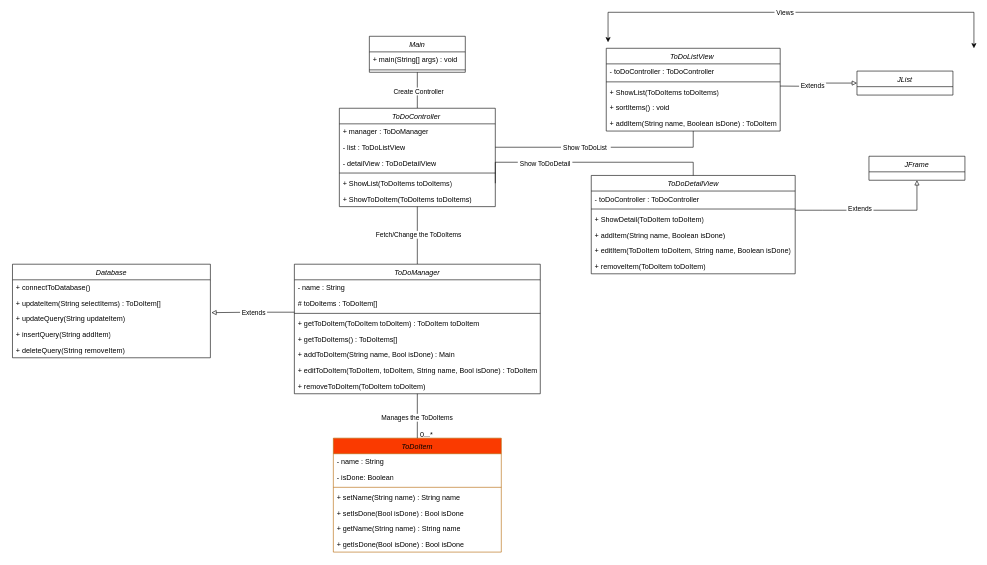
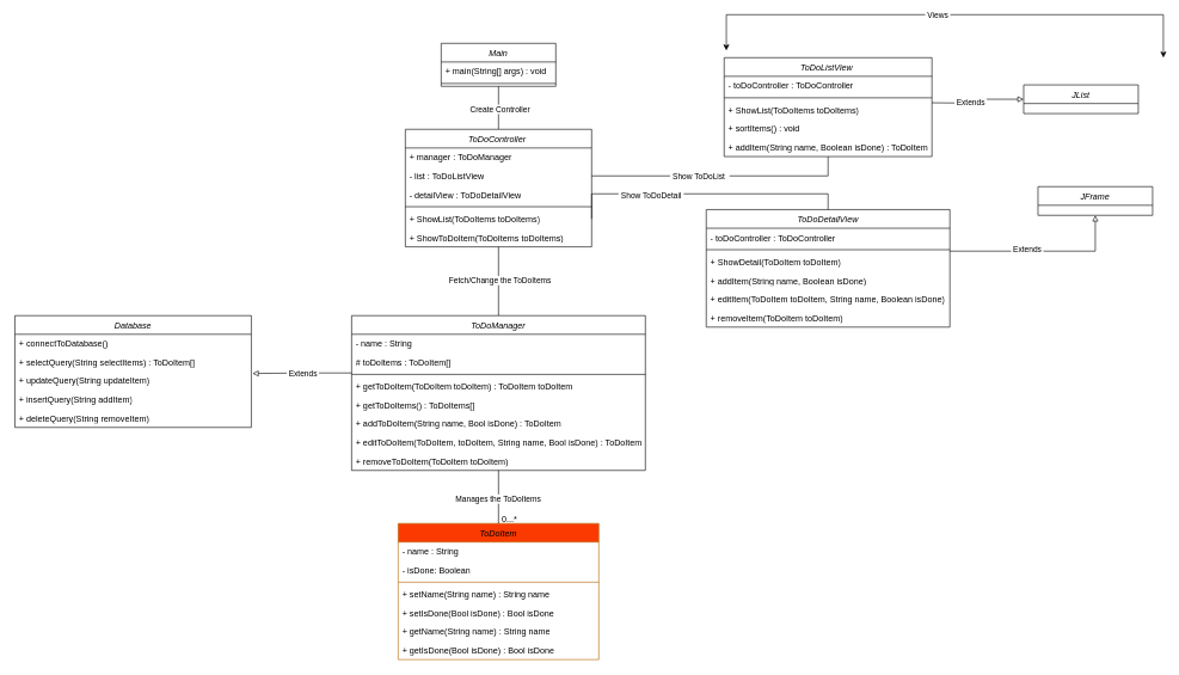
  <mxCell id="0" />
  <mxCell id="1" parent="0" />
  <mxCell id="2" style="edgeStyle=orthogonalEdgeStyle;rounded=0;orthogonalLoop=1;jettySize=auto;html=1;entryX=0.5;entryY=0;entryDx=0;entryDy=0;endArrow=none;endFill=0;" parent="1" source="4" target="9" edge="1"><mxGeometry relative="1" as="geometry" /></mxCell>
  <mxCell id="3" value="Create Controller" style="edgeLabel;html=1;align=center;verticalAlign=middle;resizable=0;points=[];" parent="2" vertex="1" connectable="0"><mxGeometry x="0.022" y="1" relative="1" as="geometry"><mxPoint as="offset" /></mxGeometry></mxCell>
  <mxCell id="4" value="&lt;span style=&quot;font-weight: normal;&quot;&gt;&lt;i&gt;Main&lt;/i&gt;&lt;/span&gt;" style="swimlane;fontStyle=1;align=center;verticalAlign=top;childLayout=stackLayout;horizontal=1;startSize=26;horizontalStack=0;resizeParent=1;resizeParentMax=0;resizeLast=0;collapsible=1;marginBottom=0;whiteSpace=wrap;html=1;" parent="1" vertex="1"><mxGeometry x="615" y="60" width="160" height="60" as="geometry" /></mxCell>
  <mxCell id="5" value="+ main(String[] args) : void" style="text;strokeColor=none;fillColor=none;align=left;verticalAlign=top;spacingLeft=4;spacingRight=4;overflow=hidden;rotatable=0;points=[[0,0.5],[1,0.5]];portConstraint=eastwest;whiteSpace=wrap;html=1;" parent="4" vertex="1"><mxGeometry y="26" width="160" height="26" as="geometry" /></mxCell>
  <mxCell id="6" value="" style="line;strokeWidth=1;fillColor=none;align=left;verticalAlign=middle;spacingTop=-1;spacingLeft=3;spacingRight=3;rotatable=0;labelPosition=right;points=[];portConstraint=eastwest;strokeColor=inherit;" parent="4" vertex="1"><mxGeometry y="52" width="160" height="8" as="geometry" /></mxCell>
  <mxCell id="7" style="edgeStyle=orthogonalEdgeStyle;rounded=0;orthogonalLoop=1;jettySize=auto;html=1;entryX=0.5;entryY=0;entryDx=0;entryDy=0;endArrow=none;endFill=0;" parent="1" source="9" target="41" edge="1"><mxGeometry relative="1" as="geometry" /></mxCell>
  <mxCell id="8" value="Fetch/Change the ToDoItems" style="edgeLabel;html=1;align=center;verticalAlign=middle;resizable=0;points=[];" parent="7" vertex="1" connectable="0"><mxGeometry x="-0.045" y="1" relative="1" as="geometry"><mxPoint as="offset" /></mxGeometry></mxCell>
  <mxCell id="9" value="&lt;span style=&quot;font-weight: normal;&quot;&gt;&lt;i&gt;ToDoController&amp;nbsp;&lt;/i&gt;&lt;/span&gt;" style="swimlane;fontStyle=1;align=center;verticalAlign=top;childLayout=stackLayout;horizontal=1;startSize=26;horizontalStack=0;resizeParent=1;resizeParentMax=0;resizeLast=0;collapsible=1;marginBottom=0;whiteSpace=wrap;html=1;" parent="1" vertex="1"><mxGeometry x="565" y="180" width="260" height="164" as="geometry"><mxRectangle x="-80" y="240" width="200" height="30" as="alternateBounds" /></mxGeometry></mxCell>
  <mxCell id="10" value="+ manager : ToDoManager" style="text;strokeColor=none;fillColor=none;align=left;verticalAlign=top;spacingLeft=4;spacingRight=4;overflow=hidden;rotatable=0;points=[[0,0.5],[1,0.5]];portConstraint=eastwest;whiteSpace=wrap;html=1;" parent="9" vertex="1"><mxGeometry y="26" width="260" height="26" as="geometry" /></mxCell>
  <mxCell id="11" value="- list : ToDoListView" style="text;strokeColor=none;fillColor=none;align=left;verticalAlign=top;spacingLeft=4;spacingRight=4;overflow=hidden;rotatable=0;points=[[0,0.5],[1,0.5]];portConstraint=eastwest;whiteSpace=wrap;html=1;" parent="9" vertex="1"><mxGeometry y="52" width="260" height="26" as="geometry" /></mxCell>
  <mxCell id="12" value="- detailView : ToDoDetailView" style="text;strokeColor=none;fillColor=none;align=left;verticalAlign=top;spacingLeft=4;spacingRight=4;overflow=hidden;rotatable=0;points=[[0,0.5],[1,0.5]];portConstraint=eastwest;whiteSpace=wrap;html=1;" parent="9" vertex="1"><mxGeometry y="78" width="260" height="26" as="geometry" /></mxCell>
  <mxCell id="13" value="" style="line;strokeWidth=1;fillColor=none;align=left;verticalAlign=middle;spacingTop=-1;spacingLeft=3;spacingRight=3;rotatable=0;labelPosition=right;points=[];portConstraint=eastwest;strokeColor=inherit;" parent="9" vertex="1"><mxGeometry y="104" width="260" height="8" as="geometry" /></mxCell>
  <mxCell id="14" value="+ ShowList(ToDoItems toDoItems)" style="text;strokeColor=none;fillColor=none;align=left;verticalAlign=top;spacingLeft=4;spacingRight=4;overflow=hidden;rotatable=0;points=[[0,0.5],[1,0.5]];portConstraint=eastwest;whiteSpace=wrap;html=1;" parent="9" vertex="1"><mxGeometry y="112" width="260" height="26" as="geometry" /></mxCell>
  <mxCell id="15" value="+ ShowToDoItem(ToDoItems toDoItems)" style="text;strokeColor=none;fillColor=none;align=left;verticalAlign=top;spacingLeft=4;spacingRight=4;overflow=hidden;rotatable=0;points=[[0,0.5],[1,0.5]];portConstraint=eastwest;whiteSpace=wrap;html=1;" parent="9" vertex="1"><mxGeometry y="138" width="260" height="26" as="geometry" /></mxCell>
  <mxCell id="16" value="&lt;span style=&quot;font-weight: normal;&quot;&gt;&lt;i&gt;ToDoListView&amp;nbsp;&lt;/i&gt;&lt;/span&gt;" style="swimlane;fontStyle=1;align=center;verticalAlign=top;childLayout=stackLayout;horizontal=1;startSize=26;horizontalStack=0;resizeParent=1;resizeParentMax=0;resizeLast=0;collapsible=1;marginBottom=0;whiteSpace=wrap;html=1;" parent="1" vertex="1"><mxGeometry x="1010" y="80" width="290" height="138" as="geometry" /></mxCell>
  <mxCell id="17" value="- toDoController : ToDoController" style="text;strokeColor=none;fillColor=none;align=left;verticalAlign=top;spacingLeft=4;spacingRight=4;overflow=hidden;rotatable=0;points=[[0,0.5],[1,0.5]];portConstraint=eastwest;whiteSpace=wrap;html=1;" parent="16" vertex="1"><mxGeometry y="26" width="290" height="26" as="geometry" /></mxCell>
  <mxCell id="18" value="" style="line;strokeWidth=1;fillColor=none;align=left;verticalAlign=middle;spacingTop=-1;spacingLeft=3;spacingRight=3;rotatable=0;labelPosition=right;points=[];portConstraint=eastwest;strokeColor=inherit;" parent="16" vertex="1"><mxGeometry y="52" width="290" height="8" as="geometry" /></mxCell>
  <mxCell id="19" value="+ ShowList(ToDoItems toDoItems)" style="text;strokeColor=none;fillColor=none;align=left;verticalAlign=top;spacingLeft=4;spacingRight=4;overflow=hidden;rotatable=0;points=[[0,0.5],[1,0.5]];portConstraint=eastwest;whiteSpace=wrap;html=1;" parent="16" vertex="1"><mxGeometry y="60" width="290" height="26" as="geometry" /></mxCell>
  <mxCell id="20" value="+ sortItems() : void" style="text;strokeColor=none;fillColor=none;align=left;verticalAlign=top;spacingLeft=4;spacingRight=4;overflow=hidden;rotatable=0;points=[[0,0.5],[1,0.5]];portConstraint=eastwest;whiteSpace=wrap;html=1;" parent="16" vertex="1"><mxGeometry y="86" width="290" height="26" as="geometry" /></mxCell>
  <mxCell id="21" value="+ addItem(String name, Boolean isDone) : ToDoItem" style="text;strokeColor=none;fillColor=none;align=left;verticalAlign=top;spacingLeft=4;spacingRight=4;overflow=hidden;rotatable=0;points=[[0,0.5],[1,0.5]];portConstraint=eastwest;whiteSpace=wrap;html=1;" parent="16" vertex="1"><mxGeometry y="112" width="290" height="26" as="geometry" /></mxCell>
  <mxCell id="22" style="edgeStyle=orthogonalEdgeStyle;rounded=0;orthogonalLoop=1;jettySize=auto;html=1;endArrow=block;endFill=0;" parent="1" source="24" target="54" edge="1"><mxGeometry relative="1" as="geometry"><Array as="points"><mxPoint x="1370" y="350" /><mxPoint x="1370" y="350" /></Array></mxGeometry></mxCell>
  <mxCell id="23" value="&amp;nbsp;Extends&amp;nbsp;" style="edgeLabel;html=1;align=center;verticalAlign=middle;resizable=0;points=[];" parent="22" vertex="1" connectable="0"><mxGeometry x="-0.143" y="3" relative="1" as="geometry"><mxPoint x="-1" as="offset" /></mxGeometry></mxCell>
  <mxCell id="24" value="&lt;span style=&quot;font-weight: normal;&quot;&gt;&lt;i&gt;ToDoDetailView&lt;/i&gt;&lt;/span&gt;" style="swimlane;fontStyle=1;align=center;verticalAlign=top;childLayout=stackLayout;horizontal=1;startSize=26;horizontalStack=0;resizeParent=1;resizeParentMax=0;resizeLast=0;collapsible=1;marginBottom=0;whiteSpace=wrap;html=1;" parent="1" vertex="1"><mxGeometry x="985" y="292" width="340" height="164" as="geometry" /></mxCell>
  <mxCell id="25" value="- toDoController : ToDoController&amp;nbsp;" style="text;strokeColor=none;fillColor=none;align=left;verticalAlign=top;spacingLeft=4;spacingRight=4;overflow=hidden;rotatable=0;points=[[0,0.5],[1,0.5]];portConstraint=eastwest;whiteSpace=wrap;html=1;" parent="24" vertex="1"><mxGeometry y="26" width="340" height="26" as="geometry" /></mxCell>
  <mxCell id="26" value="" style="line;strokeWidth=1;fillColor=none;align=left;verticalAlign=middle;spacingTop=-1;spacingLeft=3;spacingRight=3;rotatable=0;labelPosition=right;points=[];portConstraint=eastwest;strokeColor=inherit;" parent="24" vertex="1"><mxGeometry y="52" width="340" height="8" as="geometry" /></mxCell>
  <mxCell id="27" value="+ ShowDetail(ToDoItem toDoItem)" style="text;strokeColor=none;fillColor=none;align=left;verticalAlign=top;spacingLeft=4;spacingRight=4;overflow=hidden;rotatable=0;points=[[0,0.5],[1,0.5]];portConstraint=eastwest;whiteSpace=wrap;html=1;" parent="24" vertex="1"><mxGeometry y="60" width="340" height="26" as="geometry" /></mxCell>
  <mxCell id="28" value="+ addItem(String name, Boolean isDone)" style="text;strokeColor=none;fillColor=none;align=left;verticalAlign=top;spacingLeft=4;spacingRight=4;overflow=hidden;rotatable=0;points=[[0,0.5],[1,0.5]];portConstraint=eastwest;whiteSpace=wrap;html=1;" parent="24" vertex="1"><mxGeometry y="86" width="340" height="26" as="geometry" /></mxCell>
  <mxCell id="29" value="+ editItem(ToDoItem toDoItem, String name, Boolean isDone)" style="text;strokeColor=none;fillColor=none;align=left;verticalAlign=top;spacingLeft=4;spacingRight=4;overflow=hidden;rotatable=0;points=[[0,0.5],[1,0.5]];portConstraint=eastwest;whiteSpace=wrap;html=1;" parent="24" vertex="1"><mxGeometry y="112" width="340" height="26" as="geometry" /></mxCell>
  <mxCell id="30" value="+ removeItem(ToDoItem toDoItem)" style="text;strokeColor=none;fillColor=none;align=left;verticalAlign=top;spacingLeft=4;spacingRight=4;overflow=hidden;rotatable=0;points=[[0,0.5],[1,0.5]];portConstraint=eastwest;whiteSpace=wrap;html=1;" parent="24" vertex="1"><mxGeometry y="138" width="340" height="26" as="geometry" /></mxCell>
  <mxCell id="31" value="&lt;span style=&quot;font-weight: normal;&quot;&gt;&lt;i&gt;ToDoItem&lt;/i&gt;&lt;/span&gt;" style="swimlane;fontStyle=1;align=center;verticalAlign=top;childLayout=stackLayout;horizontal=1;startSize=26;horizontalStack=0;resizeParent=1;resizeParentMax=0;resizeLast=0;collapsible=1;marginBottom=0;whiteSpace=wrap;html=1;fillColor=#FA3A00;strokeColor=#b46504;" parent="1" vertex="1"><mxGeometry x="555" y="730" width="280" height="190" as="geometry" /></mxCell>
  <mxCell id="32" value="- name : String" style="text;strokeColor=none;fillColor=none;align=left;verticalAlign=top;spacingLeft=4;spacingRight=4;overflow=hidden;rotatable=0;points=[[0,0.5],[1,0.5]];portConstraint=eastwest;whiteSpace=wrap;html=1;" parent="31" vertex="1"><mxGeometry y="26" width="280" height="26" as="geometry" /></mxCell>
  <mxCell id="33" value="- isDone: Boolean" style="text;strokeColor=none;fillColor=none;align=left;verticalAlign=top;spacingLeft=4;spacingRight=4;overflow=hidden;rotatable=0;points=[[0,0.5],[1,0.5]];portConstraint=eastwest;whiteSpace=wrap;html=1;" parent="31" vertex="1"><mxGeometry y="52" width="280" height="26" as="geometry" /></mxCell>
  <mxCell id="34" value="" style="line;strokeWidth=1;fillColor=none;align=left;verticalAlign=middle;spacingTop=-1;spacingLeft=3;spacingRight=3;rotatable=0;labelPosition=right;points=[];portConstraint=eastwest;strokeColor=inherit;" parent="31" vertex="1"><mxGeometry y="78" width="280" height="8" as="geometry" /></mxCell>
  <mxCell id="35" value="+ setName(String name) : String name" style="text;strokeColor=none;fillColor=none;align=left;verticalAlign=top;spacingLeft=4;spacingRight=4;overflow=hidden;rotatable=0;points=[[0,0.5],[1,0.5]];portConstraint=eastwest;whiteSpace=wrap;html=1;" parent="31" vertex="1"><mxGeometry y="86" width="280" height="26" as="geometry" /></mxCell>
  <mxCell id="36" value="+ setIsDone(Bool isDone) : Bool isDone" style="text;strokeColor=none;fillColor=none;align=left;verticalAlign=top;spacingLeft=4;spacingRight=4;overflow=hidden;rotatable=0;points=[[0,0.5],[1,0.5]];portConstraint=eastwest;whiteSpace=wrap;html=1;" parent="31" vertex="1"><mxGeometry y="112" width="280" height="26" as="geometry" /></mxCell>
  <mxCell id="37" value="+ getName(String name) : String name" style="text;strokeColor=none;fillColor=none;align=left;verticalAlign=top;spacingLeft=4;spacingRight=4;overflow=hidden;rotatable=0;points=[[0,0.5],[1,0.5]];portConstraint=eastwest;whiteSpace=wrap;html=1;" parent="31" vertex="1"><mxGeometry y="138" width="280" height="26" as="geometry" /></mxCell>
  <mxCell id="38" value="+ getIsDone(Bool isDone) : Bool isDone" style="text;strokeColor=none;fillColor=none;align=left;verticalAlign=top;spacingLeft=4;spacingRight=4;overflow=hidden;rotatable=0;points=[[0,0.5],[1,0.5]];portConstraint=eastwest;whiteSpace=wrap;html=1;" parent="31" vertex="1"><mxGeometry y="164" width="280" height="26" as="geometry" /></mxCell>
  <mxCell id="39" style="edgeStyle=orthogonalEdgeStyle;rounded=0;orthogonalLoop=1;jettySize=auto;html=1;entryX=0.5;entryY=0;entryDx=0;entryDy=0;endArrow=none;endFill=0;" parent="1" source="41" target="31" edge="1"><mxGeometry relative="1" as="geometry" /></mxCell>
  <mxCell id="40" value="Manages the ToDoItems&amp;nbsp;" style="edgeLabel;html=1;align=center;verticalAlign=middle;resizable=0;points=[];" parent="39" vertex="1" connectable="0"><mxGeometry x="0.062" relative="1" as="geometry"><mxPoint as="offset" /></mxGeometry></mxCell>
  <mxCell id="41" value="&lt;span style=&quot;font-weight: normal;&quot;&gt;&lt;i&gt;ToDoManager&lt;/i&gt;&lt;/span&gt;" style="swimlane;fontStyle=1;align=center;verticalAlign=top;childLayout=stackLayout;horizontal=1;startSize=26;horizontalStack=0;resizeParent=1;resizeParentMax=0;resizeLast=0;collapsible=1;marginBottom=0;whiteSpace=wrap;html=1;" parent="1" vertex="1"><mxGeometry x="490" y="440" width="410" height="216" as="geometry"><mxRectangle x="-80" y="240" width="200" height="30" as="alternateBounds" /></mxGeometry></mxCell>
  <mxCell id="42" value="- name : String" style="text;strokeColor=none;fillColor=none;align=left;verticalAlign=top;spacingLeft=4;spacingRight=4;overflow=hidden;rotatable=0;points=[[0,0.5],[1,0.5]];portConstraint=eastwest;whiteSpace=wrap;html=1;" parent="41" vertex="1"><mxGeometry y="26" width="410" height="26" as="geometry" /></mxCell>
  <mxCell id="43" value="# toDoItems : ToDoItem[]" style="text;strokeColor=none;fillColor=none;align=left;verticalAlign=top;spacingLeft=4;spacingRight=4;overflow=hidden;rotatable=0;points=[[0,0.5],[1,0.5]];portConstraint=eastwest;whiteSpace=wrap;html=1;" parent="41" vertex="1"><mxGeometry y="52" width="410" height="26" as="geometry" /></mxCell>
  <mxCell id="44" value="" style="line;strokeWidth=1;fillColor=none;align=left;verticalAlign=middle;spacingTop=-1;spacingLeft=3;spacingRight=3;rotatable=0;labelPosition=right;points=[];portConstraint=eastwest;strokeColor=inherit;" parent="41" vertex="1"><mxGeometry y="78" width="410" height="8" as="geometry" /></mxCell>
  <mxCell id="45" value="+ getToDoItem(ToDoItem toDoItem) : ToDoItem toDoItem" style="text;strokeColor=none;fillColor=none;align=left;verticalAlign=top;spacingLeft=4;spacingRight=4;overflow=hidden;rotatable=0;points=[[0,0.5],[1,0.5]];portConstraint=eastwest;whiteSpace=wrap;html=1;" parent="41" vertex="1"><mxGeometry y="86" width="410" height="26" as="geometry" /></mxCell>
  <mxCell id="46" value="+ getToDoItems() : ToDoItems[]" style="text;strokeColor=none;fillColor=none;align=left;verticalAlign=top;spacingLeft=4;spacingRight=4;overflow=hidden;rotatable=0;points=[[0,0.5],[1,0.5]];portConstraint=eastwest;whiteSpace=wrap;html=1;" parent="41" vertex="1"><mxGeometry y="112" width="410" height="26" as="geometry" /></mxCell>
- <mxCell id="47" value="+ addToDoItem(String name, Bool isDone) : Main" style="text;strokeColor=none;fillColor=none;align=left;verticalAlign=top;spacingLeft=4;spacingRight=4;overflow=hidden;rotatable=0;points=[[0,0.5],[1,0.5]];portConstraint=eastwest;whiteSpace=wrap;html=1;" parent="41" vertex="1"><mxGeometry y="138" width="410" height="26" as="geometry" /></mxCell>
+ <mxCell id="47" value="+ addToDoItem(String name, Bool isDone) : ToDoItem" style="text;strokeColor=none;fillColor=none;align=left;verticalAlign=top;spacingLeft=4;spacingRight=4;overflow=hidden;rotatable=0;points=[[0,0.5],[1,0.5]];portConstraint=eastwest;whiteSpace=wrap;html=1;" parent="41" vertex="1"><mxGeometry y="138" width="410" height="26" as="geometry" /></mxCell>
  <mxCell id="48" value="+ editToDoItem(ToDoItem, toDoItem, String name, Bool isDone) : ToDoItem" style="text;strokeColor=none;fillColor=none;align=left;verticalAlign=top;spacingLeft=4;spacingRight=4;overflow=hidden;rotatable=0;points=[[0,0.5],[1,0.5]];portConstraint=eastwest;whiteSpace=wrap;html=1;" parent="41" vertex="1"><mxGeometry y="164" width="410" height="26" as="geometry" /></mxCell>
  <mxCell id="49" value="+ removeToDoItem(ToDoItem toDoItem)" style="text;strokeColor=none;fillColor=none;align=left;verticalAlign=top;spacingLeft=4;spacingRight=4;overflow=hidden;rotatable=0;points=[[0,0.5],[1,0.5]];portConstraint=eastwest;whiteSpace=wrap;html=1;" parent="41" vertex="1"><mxGeometry y="190" width="410" height="26" as="geometry" /></mxCell>
  <mxCell id="50" style="edgeStyle=orthogonalEdgeStyle;rounded=0;orthogonalLoop=1;jettySize=auto;html=1;exitX=1;exitY=0.5;exitDx=0;exitDy=0;endArrow=none;endFill=0;" parent="1" source="11" target="16" edge="1"><mxGeometry relative="1" as="geometry" /></mxCell>
  <mxCell id="51" value="&amp;nbsp;Show ToDoList&amp;nbsp;&amp;nbsp;" style="edgeLabel;html=1;align=center;verticalAlign=middle;resizable=0;points=[];" parent="50" vertex="1" connectable="0"><mxGeometry x="-0.153" y="-1" relative="1" as="geometry"><mxPoint x="-1" y="-1" as="offset" /></mxGeometry></mxCell>
  <mxCell id="52" style="edgeStyle=orthogonalEdgeStyle;rounded=0;orthogonalLoop=1;jettySize=auto;html=1;exitX=1;exitY=0.5;exitDx=0;exitDy=0;endArrow=none;endFill=0;" parent="1" source="14" target="24" edge="1"><mxGeometry relative="1" as="geometry"><Array as="points"><mxPoint x="825" y="270" /><mxPoint x="1155" y="270" /></Array></mxGeometry></mxCell>
  <mxCell id="53" value="&amp;nbsp;Show ToDoDetail&amp;nbsp;" style="edgeLabel;html=1;align=center;verticalAlign=middle;resizable=0;points=[];" parent="52" vertex="1" connectable="0"><mxGeometry x="-0.394" y="-3" relative="1" as="geometry"><mxPoint y="-2" as="offset" /></mxGeometry></mxCell>
  <mxCell id="54" value="&lt;span style=&quot;font-weight: normal;&quot;&gt;&lt;i&gt;JFrame&lt;/i&gt;&lt;/span&gt;" style="swimlane;fontStyle=1;align=center;verticalAlign=top;childLayout=stackLayout;horizontal=1;startSize=26;horizontalStack=0;resizeParent=1;resizeParentMax=0;resizeLast=0;collapsible=1;marginBottom=0;whiteSpace=wrap;html=1;" parent="1" vertex="1"><mxGeometry x="1448" y="260" width="160" height="40" as="geometry" /></mxCell>
  <mxCell id="55" value="&lt;span style=&quot;font-weight: normal;&quot;&gt;&lt;i&gt;JList&lt;/i&gt;&lt;/span&gt;" style="swimlane;fontStyle=1;align=center;verticalAlign=top;childLayout=stackLayout;horizontal=1;startSize=26;horizontalStack=0;resizeParent=1;resizeParentMax=0;resizeLast=0;collapsible=1;marginBottom=0;whiteSpace=wrap;html=1;" parent="1" vertex="1"><mxGeometry x="1428" y="118" width="160" height="40" as="geometry" /></mxCell>
  <mxCell id="56" style="edgeStyle=orthogonalEdgeStyle;rounded=0;orthogonalLoop=1;jettySize=auto;html=1;endArrow=block;endFill=0;" parent="1" target="55" edge="1"><mxGeometry relative="1" as="geometry"><mxPoint x="1300" y="143" as="sourcePoint" /></mxGeometry></mxCell>
  <mxCell id="57" value="&amp;nbsp;Extends&amp;nbsp;" style="edgeLabel;html=1;align=center;verticalAlign=middle;resizable=0;points=[];" parent="56" vertex="1" connectable="0"><mxGeometry x="-0.199" y="1" relative="1" as="geometry"><mxPoint as="offset" /></mxGeometry></mxCell>
  <mxCell id="58" value="" style="endArrow=classic;html=1;rounded=0;endFill=1;startArrow=classic;startFill=1;" parent="1" edge="1"><mxGeometry width="50" height="50" relative="1" as="geometry"><mxPoint x="1013" y="70" as="sourcePoint" /><mxPoint x="1623" y="80" as="targetPoint" /><Array as="points"><mxPoint x="1013" y="20" /><mxPoint x="1623" y="20" /></Array></mxGeometry></mxCell>
  <mxCell id="59" value="&amp;nbsp;Views&amp;nbsp;" style="edgeLabel;html=1;align=center;verticalAlign=middle;resizable=0;points=[];" parent="58" vertex="1" connectable="0"><mxGeometry x="-0.047" relative="1" as="geometry"><mxPoint x="1" as="offset" /></mxGeometry></mxCell>
  <mxCell id="60" value="0...*" style="text;html=1;align=center;verticalAlign=middle;resizable=0;points=[];autosize=1;strokeColor=none;fillColor=none;" parent="1" vertex="1"><mxGeometry x="690" y="710" width="40" height="30" as="geometry" /></mxCell>
  <mxCell id="61" value="&lt;span style=&quot;font-weight: normal;&quot;&gt;&lt;i&gt;Database&lt;/i&gt;&lt;/span&gt;" style="swimlane;fontStyle=1;align=center;verticalAlign=top;childLayout=stackLayout;horizontal=1;startSize=26;horizontalStack=0;resizeParent=1;resizeParentMax=0;resizeLast=0;collapsible=1;marginBottom=0;whiteSpace=wrap;html=1;" parent="1" vertex="1"><mxGeometry x="20" y="440" width="330" height="156" as="geometry"><mxRectangle x="-80" y="240" width="200" height="30" as="alternateBounds" /></mxGeometry></mxCell>
  <mxCell id="62" value="+ connectToDatabase()" style="text;strokeColor=none;fillColor=none;align=left;verticalAlign=top;spacingLeft=4;spacingRight=4;overflow=hidden;rotatable=0;points=[[0,0.5],[1,0.5]];portConstraint=eastwest;whiteSpace=wrap;html=1;" parent="61" vertex="1"><mxGeometry y="26" width="330" height="26" as="geometry" /></mxCell>
- <mxCell id="63" value="+ updateItem(String selectItems) : ToDoItem[]" style="text;strokeColor=none;fillColor=none;align=left;verticalAlign=top;spacingLeft=4;spacingRight=4;overflow=hidden;rotatable=0;points=[[0,0.5],[1,0.5]];portConstraint=eastwest;whiteSpace=wrap;html=1;" parent="61" vertex="1"><mxGeometry y="52" width="330" height="26" as="geometry" /></mxCell>
+ <mxCell id="63" value="+ selectQuery(String selectItems) : ToDoItem[]" style="text;strokeColor=none;fillColor=none;align=left;verticalAlign=top;spacingLeft=4;spacingRight=4;overflow=hidden;rotatable=0;points=[[0,0.5],[1,0.5]];portConstraint=eastwest;whiteSpace=wrap;html=1;" parent="61" vertex="1"><mxGeometry y="52" width="330" height="26" as="geometry" /></mxCell>
  <mxCell id="64" value="+ updateQuery(String updateItem)" style="text;strokeColor=none;fillColor=none;align=left;verticalAlign=top;spacingLeft=4;spacingRight=4;overflow=hidden;rotatable=0;points=[[0,0.5],[1,0.5]];portConstraint=eastwest;whiteSpace=wrap;html=1;" parent="61" vertex="1"><mxGeometry y="78" width="330" height="26" as="geometry" /></mxCell>
  <mxCell id="65" value="+ insertQuery(String addItem)" style="text;strokeColor=none;fillColor=none;align=left;verticalAlign=top;spacingLeft=4;spacingRight=4;overflow=hidden;rotatable=0;points=[[0,0.5],[1,0.5]];portConstraint=eastwest;whiteSpace=wrap;html=1;" parent="61" vertex="1"><mxGeometry y="104" width="330" height="26" as="geometry" /></mxCell>
  <mxCell id="66" value="+ deleteQuery(String removeItem)" style="text;strokeColor=none;fillColor=none;align=left;verticalAlign=top;spacingLeft=4;spacingRight=4;overflow=hidden;rotatable=0;points=[[0,0.5],[1,0.5]];portConstraint=eastwest;whiteSpace=wrap;html=1;" parent="61" vertex="1"><mxGeometry y="130" width="330" height="26" as="geometry" /></mxCell>
  <mxCell id="67" style="edgeStyle=orthogonalEdgeStyle;rounded=0;orthogonalLoop=1;jettySize=auto;html=1;entryX=1.005;entryY=0.106;entryDx=0;entryDy=0;entryPerimeter=0;endArrow=block;endFill=0;exitX=0;exitY=0.25;exitDx=0;exitDy=0;exitPerimeter=0;" parent="1" source="44" target="64" edge="1"><mxGeometry relative="1" as="geometry"><mxPoint x="527.36" y="522.36" as="sourcePoint" /><mxPoint x="350" y="521.636" as="targetPoint" /></mxGeometry></mxCell>
  <mxCell id="68" value="&amp;nbsp;Extends&amp;nbsp;" style="edgeLabel;html=1;align=center;verticalAlign=middle;resizable=0;points=[];" parent="67" vertex="1" connectable="0"><mxGeometry x="0.146" y="2" relative="1" as="geometry"><mxPoint x="11" y="-1" as="offset" /></mxGeometry></mxCell>
